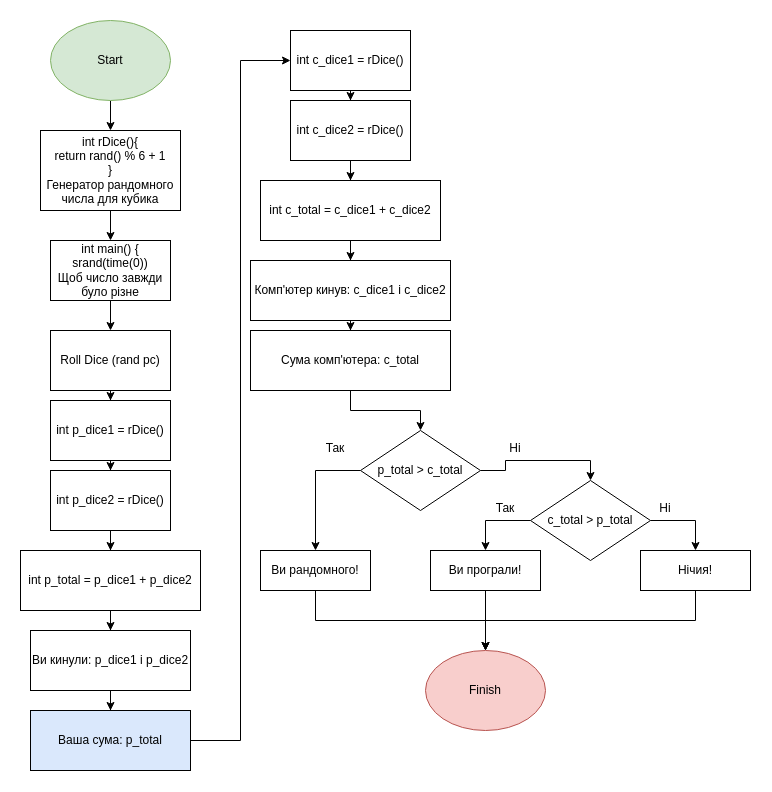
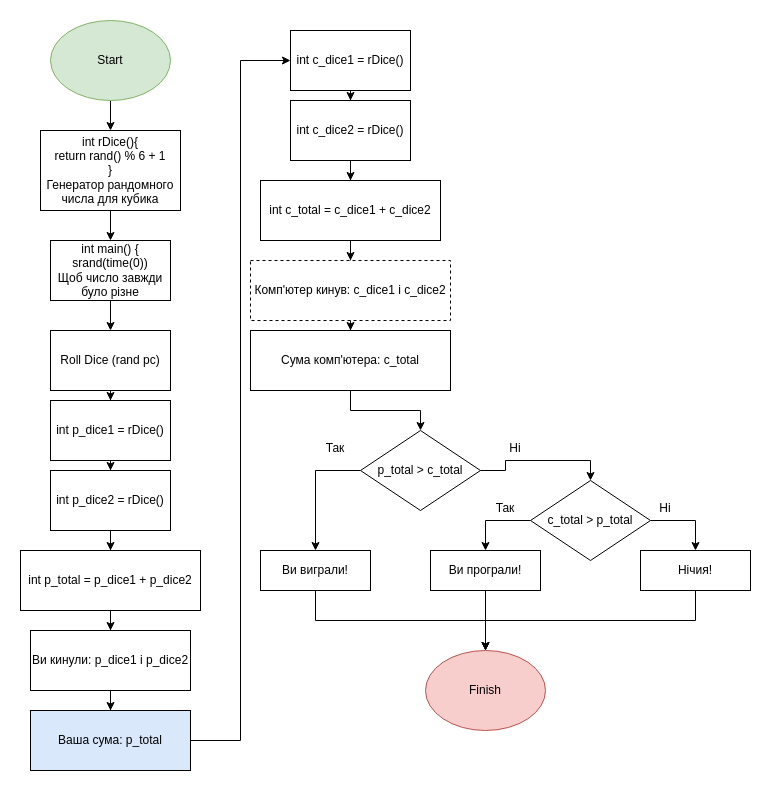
  <mxCell id="0" />
  <mxCell id="1" parent="0" />
  <mxCell id="2" value="" style="edgeStyle=orthogonalEdgeStyle;rounded=0;orthogonalLoop=1;jettySize=auto;html=1;" parent="1" source="3" target="5" edge="1"><mxGeometry relative="1" as="geometry" /></mxCell>
  <mxCell id="3" value="Start" style="ellipse;whiteSpace=wrap;html=1;fillColor=#d5e8d4;strokeColor=#82b366;" parent="1" vertex="1"><mxGeometry x="50" y="20" width="120" height="80" as="geometry" /></mxCell>
  <mxCell id="4" value="" style="edgeStyle=orthogonalEdgeStyle;rounded=0;orthogonalLoop=1;jettySize=auto;html=1;" parent="1" source="5" target="7" edge="1"><mxGeometry relative="1" as="geometry" /></mxCell>
  <mxCell id="5" value="int rDice(){&lt;div&gt;return rand() % 6 + 1&lt;/div&gt;&lt;div&gt;}&lt;/div&gt;&lt;div&gt;Генератор рандомного числа для кубика&lt;/div&gt;" style="whiteSpace=wrap;html=1;" parent="1" vertex="1"><mxGeometry x="40" y="130" width="140" height="80" as="geometry" /></mxCell>
  <mxCell id="6" value="" style="edgeStyle=orthogonalEdgeStyle;rounded=0;orthogonalLoop=1;jettySize=auto;html=1;" parent="1" source="7" target="9" edge="1"><mxGeometry relative="1" as="geometry" /></mxCell>
  <mxCell id="7" value="int main() {&lt;div&gt;srand(time(0))&lt;/div&gt;&lt;div&gt;Щоб число завжди було різне&lt;/div&gt;" style="whiteSpace=wrap;html=1;" parent="1" vertex="1"><mxGeometry x="50" y="240" width="120" height="60" as="geometry" /></mxCell>
  <mxCell id="8" value="" style="edgeStyle=orthogonalEdgeStyle;rounded=0;orthogonalLoop=1;jettySize=auto;html=1;" parent="1" source="9" target="11" edge="1"><mxGeometry relative="1" as="geometry" /></mxCell>
  <mxCell id="9" value="Roll Dice (rand pc)" style="whiteSpace=wrap;html=1;" parent="1" vertex="1"><mxGeometry x="50" y="330" width="120" height="60" as="geometry" /></mxCell>
  <mxCell id="10" value="" style="edgeStyle=orthogonalEdgeStyle;rounded=0;orthogonalLoop=1;jettySize=auto;html=1;" parent="1" source="11" target="13" edge="1"><mxGeometry relative="1" as="geometry" /></mxCell>
  <mxCell id="11" value="int p_dice1 = rDice()" style="whiteSpace=wrap;html=1;" parent="1" vertex="1"><mxGeometry x="50" y="400" width="120" height="60" as="geometry" /></mxCell>
  <mxCell id="12" value="" style="edgeStyle=orthogonalEdgeStyle;rounded=0;orthogonalLoop=1;jettySize=auto;html=1;" parent="1" source="13" target="15" edge="1"><mxGeometry relative="1" as="geometry" /></mxCell>
  <mxCell id="13" value="int p_dice2 = rDice()" style="whiteSpace=wrap;html=1;" parent="1" vertex="1"><mxGeometry x="50" y="470" width="120" height="60" as="geometry" /></mxCell>
  <mxCell id="14" value="" style="edgeStyle=orthogonalEdgeStyle;rounded=0;orthogonalLoop=1;jettySize=auto;html=1;" parent="1" source="15" target="17" edge="1"><mxGeometry relative="1" as="geometry" /></mxCell>
  <mxCell id="15" value="int p_total = p_dice1 + p_dice2" style="rounded=0;whiteSpace=wrap;html=1;" parent="1" vertex="1"><mxGeometry y="550" width="180" height="60" as="geometry" x="20" /></mxCell>
  <mxCell id="16" value="" style="edgeStyle=orthogonalEdgeStyle;rounded=0;orthogonalLoop=1;jettySize=auto;html=1;" parent="1" source="17" target="19" edge="1"><mxGeometry relative="1" as="geometry" /></mxCell>
  <mxCell id="17" value="Ви кинули: p_dice1 і p_dice2" style="whiteSpace=wrap;html=1;rounded=0;" parent="1" vertex="1"><mxGeometry x="30" y="630" width="160" height="60" as="geometry" /></mxCell>
  <mxCell id="18" value="" style="edgeStyle=orthogonalEdgeStyle;rounded=0;orthogonalLoop=1;jettySize=auto;html=1;entryX=0;entryY=0.5;entryDx=0;entryDy=0;" parent="1" source="19" target="21" edge="1"><mxGeometry relative="1" as="geometry" /></mxCell>
  <mxCell id="19" value="Ваша сума: p_total" style="whiteSpace=wrap;html=1;rounded=0;fillColor=#dae8fc;" parent="1" vertex="1"><mxGeometry x="30" y="710" width="160" height="60" as="geometry" /></mxCell>
  <mxCell id="20" value="" style="edgeStyle=orthogonalEdgeStyle;rounded=0;orthogonalLoop=1;jettySize=auto;html=1;" parent="1" source="21" target="23" edge="1"><mxGeometry relative="1" as="geometry" /></mxCell>
  <mxCell id="21" value="int c_dice1 = rDice()" style="whiteSpace=wrap;html=1;rounded=0;" parent="1" vertex="1"><mxGeometry x="290" y="30" width="120" height="60" as="geometry" /></mxCell>
  <mxCell id="22" value="" style="edgeStyle=orthogonalEdgeStyle;rounded=0;orthogonalLoop=1;jettySize=auto;html=1;" parent="1" source="23" target="25" edge="1"><mxGeometry relative="1" as="geometry" /></mxCell>
  <mxCell id="23" value="int c_dice2 = rDice()" style="whiteSpace=wrap;html=1;" parent="1" vertex="1"><mxGeometry x="290" y="100" width="120" height="60" as="geometry" /></mxCell>
  <mxCell id="24" value="" style="edgeStyle=orthogonalEdgeStyle;rounded=0;orthogonalLoop=1;jettySize=auto;html=1;" parent="1" source="25" target="27" edge="1"><mxGeometry relative="1" as="geometry" /></mxCell>
  <mxCell id="25" value="int c_total = c_dice1 + c_dice2" style="rounded=0;whiteSpace=wrap;html=1;" parent="1" vertex="1"><mxGeometry x="260" y="180" width="180" height="60" as="geometry" /></mxCell>
  <mxCell id="26" value="" style="edgeStyle=orthogonalEdgeStyle;rounded=0;orthogonalLoop=1;jettySize=auto;html=1;" parent="1" source="27" target="29" edge="1"><mxGeometry relative="1" as="geometry" /></mxCell>
- <mxCell id="27" value="Комп'ютер кинув: c_dice1 і c_dice2" style="whiteSpace=wrap;html=1;rounded=0;" parent="1" vertex="1"><mxGeometry x="250" y="260" width="200" height="60" as="geometry" /></mxCell>
+ <mxCell id="27" value="Комп'ютер кинув: c_dice1 і c_dice2" style="whiteSpace=wrap;html=1;rounded=0;dashed=1;" parent="1" vertex="1"><mxGeometry x="250" y="260" width="200" height="60" as="geometry" /></mxCell>
  <mxCell id="28" value="" style="edgeStyle=orthogonalEdgeStyle;rounded=0;orthogonalLoop=1;jettySize=auto;html=1;" parent="1" source="29" target="32" edge="1"><mxGeometry relative="1" as="geometry" /></mxCell>
  <mxCell id="29" value="Сума комп'ютера: c_total" style="whiteSpace=wrap;html=1;rounded=0;" parent="1" vertex="1"><mxGeometry x="250" y="330" width="200" height="60" as="geometry" /></mxCell>
  <mxCell id="30" style="edgeStyle=orthogonalEdgeStyle;rounded=0;orthogonalLoop=1;jettySize=auto;html=1;exitX=0;exitY=0.5;exitDx=0;exitDy=0;entryX=0.5;entryY=0;entryDx=0;entryDy=0;" parent="1" source="32" target="34" edge="1"><mxGeometry relative="1" as="geometry"><mxPoint x="300" y="460" as="targetPoint" /></mxGeometry></mxCell>
  <mxCell id="31" style="edgeStyle=orthogonalEdgeStyle;rounded=0;orthogonalLoop=1;jettySize=auto;html=1;exitX=1;exitY=0.5;exitDx=0;exitDy=0;entryX=0.5;entryY=0;entryDx=0;entryDy=0;" parent="1" source="32" target="39" edge="1"><mxGeometry relative="1" as="geometry"><mxPoint x="540" y="460" as="targetPoint" /></mxGeometry></mxCell>
  <mxCell id="32" value="p_total &amp;gt; c_total" style="rhombus;whiteSpace=wrap;html=1;rounded=0;" parent="1" vertex="1"><mxGeometry x="360" y="430" width="120" height="80" as="geometry" /></mxCell>
  <mxCell id="33" style="edgeStyle=orthogonalEdgeStyle;rounded=0;orthogonalLoop=1;jettySize=auto;html=1;exitX=0.5;exitY=1;exitDx=0;exitDy=0;entryX=0.5;entryY=0;entryDx=0;entryDy=0;" parent="1" source="34" target="45" edge="1"><mxGeometry relative="1" as="geometry"><mxPoint x="315" y="650" as="targetPoint" /></mxGeometry></mxCell>
- <mxCell id="34" value="Ви рандомного!" style="rounded=0;whiteSpace=wrap;html=1;" parent="1" vertex="1"><mxGeometry x="260" y="550" width="110" height="40" as="geometry" /></mxCell>
+ <mxCell id="34" value="Ви виграли!" style="rounded=0;whiteSpace=wrap;html=1;" parent="1" vertex="1"><mxGeometry x="260" y="550" width="110" height="40" as="geometry" /></mxCell>
  <mxCell id="35" value="Так" style="text;html=1;align=center;verticalAlign=middle;whiteSpace=wrap;rounded=0;" parent="1" vertex="1"><mxGeometry x="320" y="440" width="30" height="15" as="geometry" /></mxCell>
  <mxCell id="36" value="Ні" style="text;html=1;align=center;verticalAlign=middle;whiteSpace=wrap;rounded=0;" parent="1" vertex="1"><mxGeometry x="500" y="440" width="30" height="15" as="geometry" /></mxCell>
  <mxCell id="37" style="edgeStyle=orthogonalEdgeStyle;rounded=0;orthogonalLoop=1;jettySize=auto;html=1;exitX=0;exitY=0.5;exitDx=0;exitDy=0;entryX=0.5;entryY=0;entryDx=0;entryDy=0;" parent="1" source="39" target="41" edge="1"><mxGeometry relative="1" as="geometry"><mxPoint x="460" y="520" as="targetPoint" /></mxGeometry></mxCell>
  <mxCell id="38" style="edgeStyle=orthogonalEdgeStyle;rounded=0;orthogonalLoop=1;jettySize=auto;html=1;exitX=1;exitY=0.5;exitDx=0;exitDy=0;entryX=0.5;entryY=0;entryDx=0;entryDy=0;" parent="1" source="39" target="44" edge="1"><mxGeometry relative="1" as="geometry"><mxPoint x="690" y="520" as="targetPoint" /></mxGeometry></mxCell>
  <mxCell id="39" value="с_total &amp;gt; p_total" style="rhombus;whiteSpace=wrap;html=1;rounded=0;" parent="1" vertex="1"><mxGeometry x="530" y="480" width="120" height="80" as="geometry" /></mxCell>
  <mxCell id="40" style="edgeStyle=orthogonalEdgeStyle;rounded=0;orthogonalLoop=1;jettySize=auto;html=1;exitX=0.5;exitY=1;exitDx=0;exitDy=0;entryX=0.5;entryY=0;entryDx=0;entryDy=0;" parent="1" source="41" target="45" edge="1"><mxGeometry relative="1" as="geometry"><mxPoint x="455" y="650" as="targetPoint" /></mxGeometry></mxCell>
  <mxCell id="41" value="Ви програли!" style="rounded=0;whiteSpace=wrap;html=1;" parent="1" vertex="1"><mxGeometry x="430" y="550" width="110" height="40" as="geometry" /></mxCell>
  <mxCell id="42" value="Так" style="text;html=1;align=center;verticalAlign=middle;whiteSpace=wrap;rounded=0;" parent="1" vertex="1"><mxGeometry x="490" y="500" width="30" height="15" as="geometry" /></mxCell>
  <mxCell id="43" style="edgeStyle=orthogonalEdgeStyle;rounded=0;orthogonalLoop=1;jettySize=auto;html=1;exitX=0.5;exitY=1;exitDx=0;exitDy=0;entryX=0.5;entryY=0;entryDx=0;entryDy=0;" parent="1" source="44" target="45" edge="1"><mxGeometry relative="1" as="geometry"><mxPoint x="695" y="650" as="targetPoint" /></mxGeometry></mxCell>
  <mxCell id="44" value="Нічия!" style="rounded=0;whiteSpace=wrap;html=1;" parent="1" vertex="1"><mxGeometry x="640" y="550" width="110" height="40" as="geometry" /></mxCell>
  <mxCell id="45" value="Finish" style="ellipse;whiteSpace=wrap;html=1;fillColor=#f8cecc;strokeColor=#b85450;" parent="1" vertex="1"><mxGeometry x="425" y="650" width="120" height="80" as="geometry" /></mxCell>
  <mxCell id="46" value="Ні" style="text;html=1;align=center;verticalAlign=middle;whiteSpace=wrap;rounded=0;" parent="1" vertex="1"><mxGeometry x="650" y="500" width="30" height="15" as="geometry" /></mxCell>
